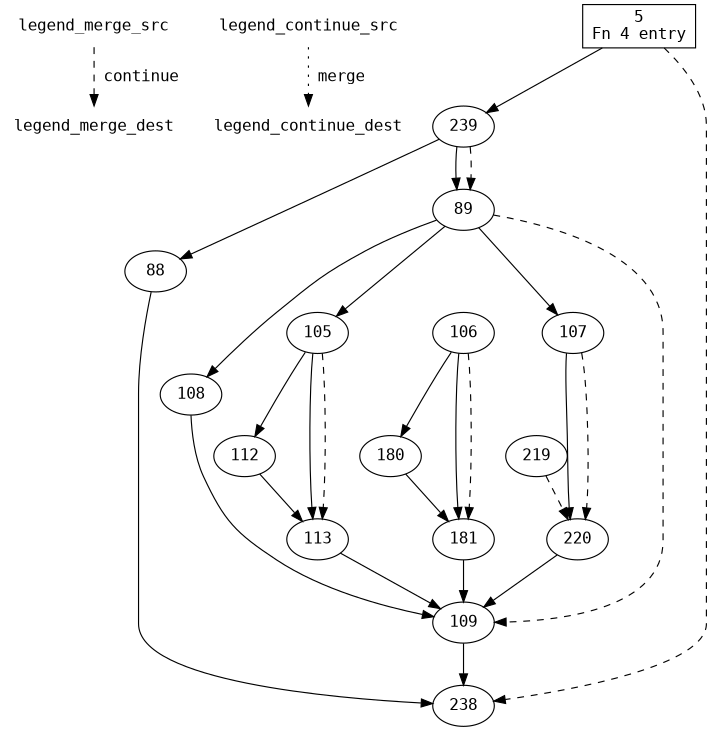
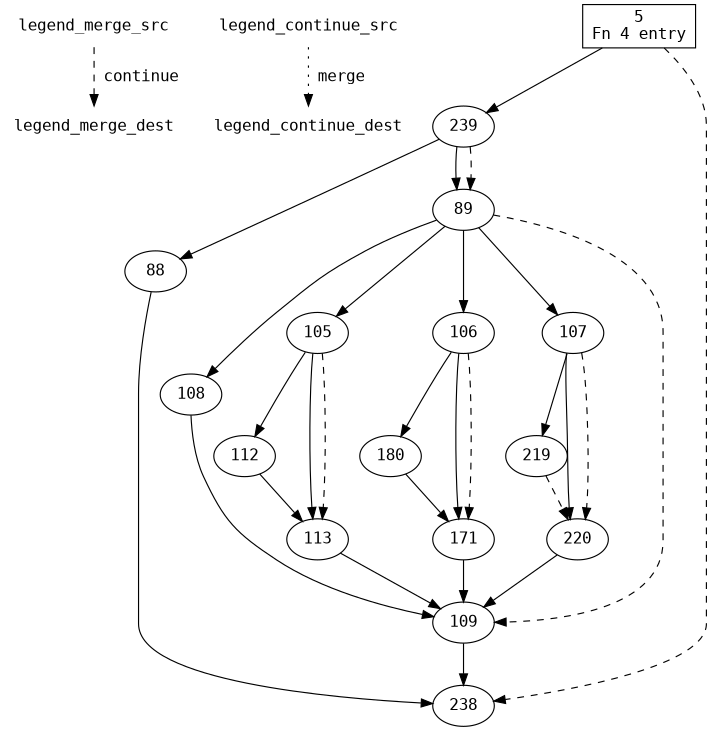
  digraph {
    fontname="DejaVu Sans Mono"
    node [fontname="DejaVu Sans Mono"]
    edge [fontname="DejaVu Sans Mono"]
    legend_merge_src [shape=plaintext]
    legend_merge_dest [shape=plaintext]
    legend_continue_src [shape=plaintext]
    legend_continue_dest [shape=plaintext]
    n5 [label="5\nFn 4 entry" shape=box]
    n6 [label=239]
    n7 [label=238]
    n8 [label=88]
    n9 [label=89]
    n10 [label=108]
    n11 [label=105]
    n12 [label=106]
    n13 [label=107]
    n14 [label=109]
    n15 [label=112]
    n16 [label=113]
    n17 [label=180]
-   n18 [label=181]
+   n18 [label=171]
    n19 [label=219]
    n20 [label=220]
    legend_merge_src -> legend_merge_dest [label=" continue" style=dashed]
    legend_continue_src -> legend_continue_dest [label=" merge" style=dotted]
    n5 -> n6
    n5 -> n7 [style=dashed]
    n6 -> n8
    n6 -> n9
    n6 -> n9 [style=dashed]
    n8 -> n7
    n9 -> n10
    n9 -> n11
+   n9 -> n12
    n9 -> n13
    n9 -> n14 [style=dashed]
    n10 -> n14
    n11 -> n15
    n11 -> n16
    n11 -> n16 [style=dashed]
    n12 -> n17
    n12 -> n18
    n12 -> n18 [style=dashed]
+   n13 -> n19
    n13 -> n20
    n13 -> n20 [style=dashed]
    n14 -> n7
    n15 -> n16
    n16 -> n14
    n17 -> n18
    n18 -> n14
    n19 -> n20 [style=dashed]
    n20 -> n14
  }
